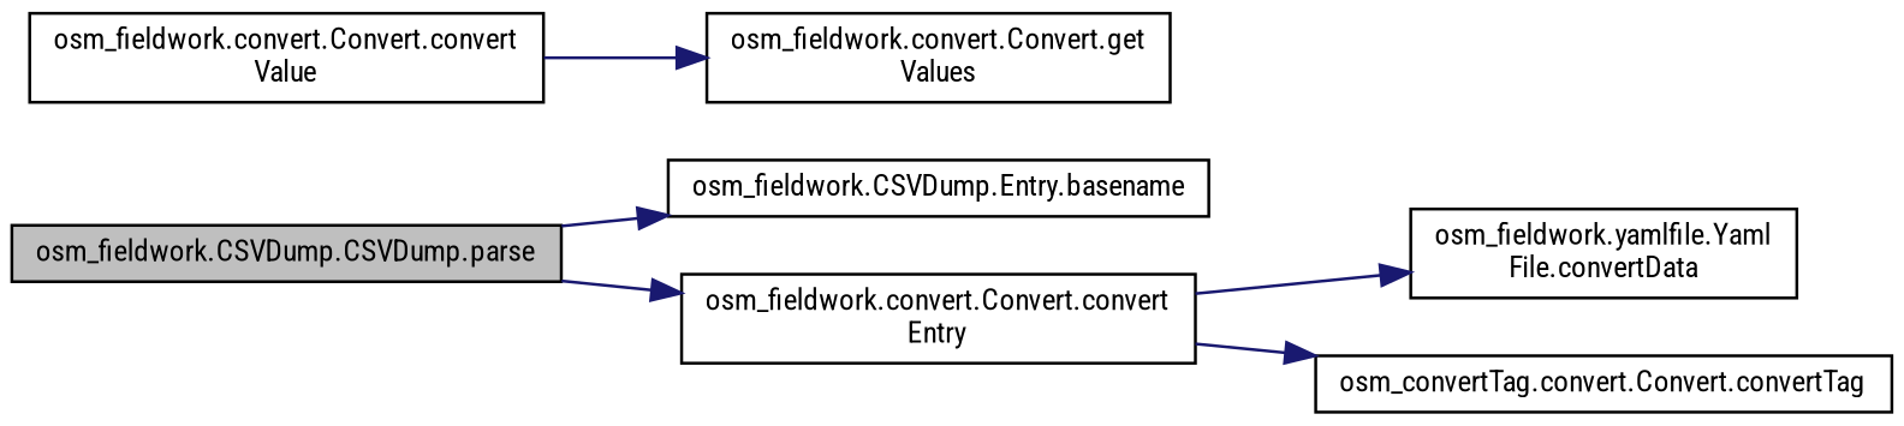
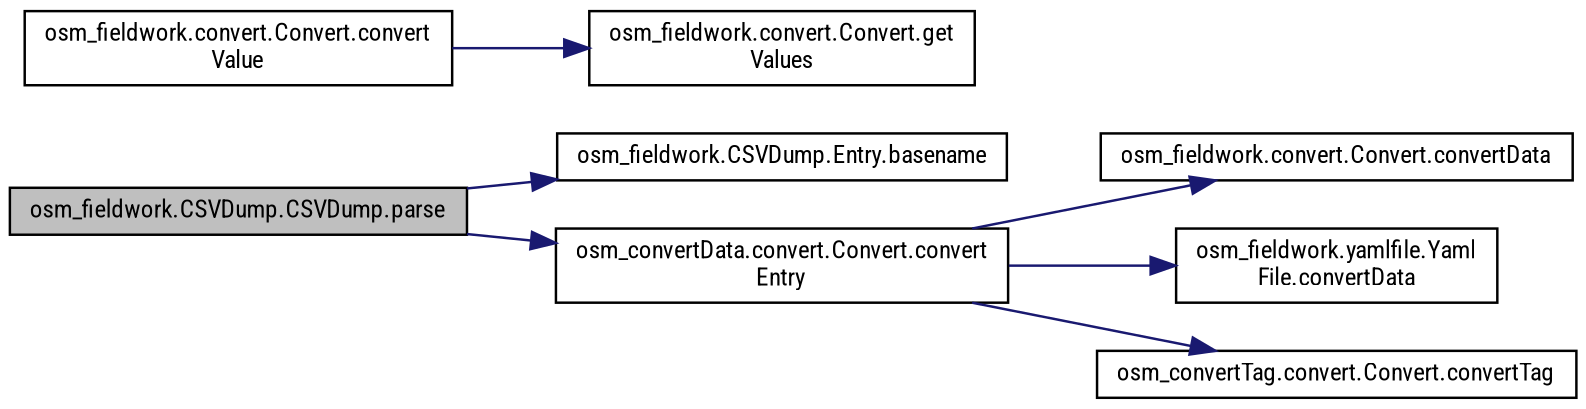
  digraph {
    fontname="Roboto Condensed"
    rankdir=LR
    node [color=black fillcolor=white fontname="Roboto Condensed" fontsize=10 shape=record style=filled]
    edge [color=midnightblue fontname="Roboto Condensed" fontsize=10 labelfontname=Helvetica labelfontsize=10 style=solid]
    n1 [fillcolor=grey75 fontcolor=black height=0.2 label="osm_fieldwork.CSVDump.CSVDump.parse" width=0.4]
    n2 [height=0.2 label="osm_fieldwork.CSVDump.Entry.basename" width=0.4]
-   n3 [height=0.2 label="osm_fieldwork.convert.Convert.convert\lEntry" width=0.4]
+   n3 [height=0.2 label="osm_convertData.convert.Convert.convert\lEntry" width=0.4]
+   n4 [height=0.2 label="osm_fieldwork.convert.Convert.convertData" width=0.4]
    n5 [height=0.2 label="osm_fieldwork.yamlfile.Yaml\lFile.convertData" width=0.4]
    n6 [height=0.2 label="osm_convertTag.convert.Convert.convertTag" width=0.4]
    n7 [height=0.2 label="osm_fieldwork.convert.Convert.convert\lValue" width=0.4]
    n8 [height=0.2 label="osm_fieldwork.convert.Convert.get\lValues" width=0.4]
    n1 -> n2
    n1 -> n3
+   n3 -> n4
    n3 -> n5
    n3 -> n6
    n7 -> n8
  }
